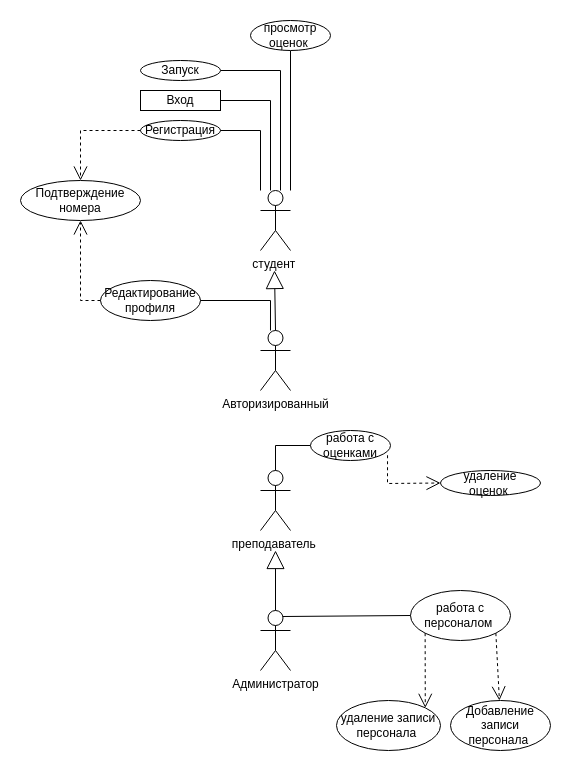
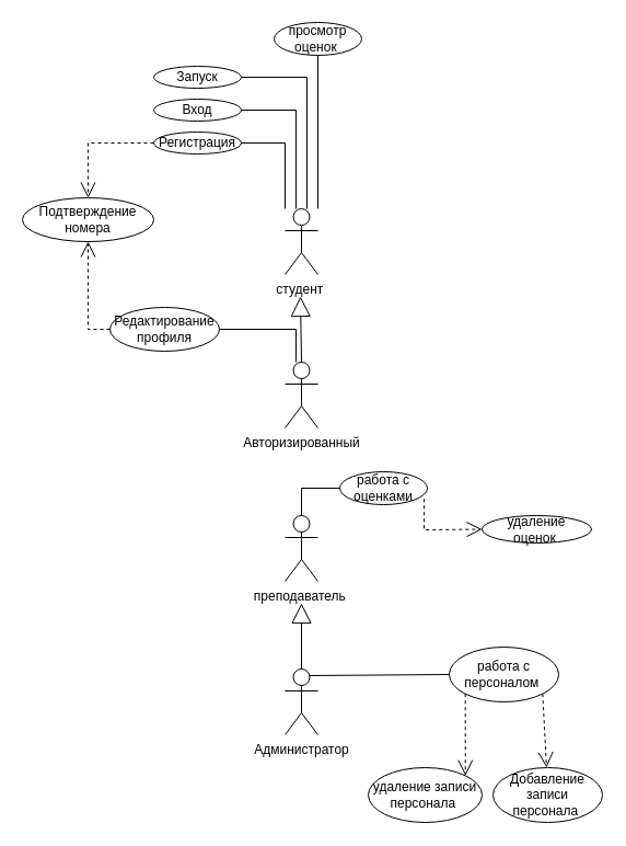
  <mxCell id="0" />
  <mxCell id="1" parent="0" />
  <mxCell id="2" value="студент&amp;nbsp;" style="shape=umlActor;verticalLabelPosition=bottom;verticalAlign=top;html=1;outlineConnect=0;" parent="1" vertex="1"><mxGeometry x="260" y="190" width="30" height="60" as="geometry" /></mxCell>
- <mxCell id="3" value="Вход" style="whiteSpace=wrap;html=1;rounded=0;" parent="1" vertex="1"><mxGeometry x="140" y="90" width="80" height="20" as="geometry" /></mxCell>
+ <mxCell id="3" value="Вход" style="ellipse;whiteSpace=wrap;html=1;" parent="1" vertex="1"><mxGeometry x="140" y="90" width="80" height="20" as="geometry" /></mxCell>
  <mxCell id="4" value="Регистрация" style="ellipse;whiteSpace=wrap;html=1;" parent="1" vertex="1"><mxGeometry x="140" y="120" width="80" height="20" as="geometry" /></mxCell>
  <mxCell id="5" value="" style="endArrow=open;endSize=12;dashed=1;html=1;rounded=0;exitX=0;exitY=0.5;exitDx=0;exitDy=0;entryX=0.5;entryY=0;entryDx=0;entryDy=0;" parent="1" source="4" target="6" edge="1"><mxGeometry width="160" relative="1" as="geometry"><mxPoint x="90" y="30" as="sourcePoint" /><mxPoint x="70" y="130" as="targetPoint" /><Array as="points"><mxPoint x="80" y="130" /></Array></mxGeometry></mxCell>
  <mxCell id="6" value="Подтверждение номера" style="ellipse;whiteSpace=wrap;html=1;" parent="1" vertex="1"><mxGeometry y="180" width="120" height="40" as="geometry" x="20" /></mxCell>
  <mxCell id="7" value="" style="endArrow=none;html=1;rounded=0;entryX=1;entryY=0.5;entryDx=0;entryDy=0;" parent="1" target="8" edge="1"><mxGeometry width="50" height="50" relative="1" as="geometry"><mxPoint x="280" y="190" as="sourcePoint" /><mxPoint x="280" y="70" as="targetPoint" /><Array as="points"><mxPoint x="280" y="70" /></Array></mxGeometry></mxCell>
  <mxCell id="8" value="Запуск" style="ellipse;whiteSpace=wrap;html=1;" parent="1" vertex="1"><mxGeometry x="140" y="60" width="80" height="20" as="geometry" /></mxCell>
  <mxCell id="9" value="" style="endArrow=none;html=1;rounded=0;entryX=0.5;entryY=1;entryDx=0;entryDy=0;" parent="1" target="12" edge="1"><mxGeometry width="50" height="50" relative="1" as="geometry"><mxPoint x="290" y="190" as="sourcePoint" /><mxPoint x="290" y="70" as="targetPoint" /></mxGeometry></mxCell>
  <mxCell id="10" value="" style="endArrow=none;html=1;rounded=0;entryX=1;entryY=0.5;entryDx=0;entryDy=0;" parent="1" target="4" edge="1"><mxGeometry width="50" height="50" relative="1" as="geometry"><mxPoint x="260" y="190" as="sourcePoint" /><mxPoint x="260" y="70" as="targetPoint" /><Array as="points"><mxPoint x="260" y="130" /></Array></mxGeometry></mxCell>
  <mxCell id="11" value="" style="endArrow=none;html=1;rounded=0;entryX=1;entryY=0.5;entryDx=0;entryDy=0;" parent="1" target="3" edge="1"><mxGeometry width="50" height="50" relative="1" as="geometry"><mxPoint x="270" y="190" as="sourcePoint" /><mxPoint x="270" y="70" as="targetPoint" /><Array as="points"><mxPoint x="270" y="100" /></Array></mxGeometry></mxCell>
  <mxCell id="12" value="просмотр оценок&amp;nbsp;" style="ellipse;whiteSpace=wrap;html=1;" parent="1" vertex="1"><mxGeometry x="250" width="80" height="30" as="geometry" y="20" /></mxCell>
  <mxCell id="13" value="Авторизированный" style="shape=umlActor;verticalLabelPosition=bottom;verticalAlign=top;html=1;outlineConnect=0;" parent="1" vertex="1"><mxGeometry x="260" y="330" width="30" height="60" as="geometry" /></mxCell>
  <mxCell id="14" value="" style="endArrow=block;endSize=16;endFill=0;html=1;rounded=0;exitX=0.5;exitY=0;exitDx=0;exitDy=0;exitPerimeter=0;" parent="1" source="13" edge="1"><mxGeometry width="160" relative="1" as="geometry"><mxPoint x="194" y="290" as="sourcePoint" /><mxPoint x="274" y="270" as="targetPoint" /></mxGeometry></mxCell>
  <mxCell id="15" value="Редактирование профиля" style="ellipse;whiteSpace=wrap;html=1;" parent="1" vertex="1"><mxGeometry x="100" y="280" width="100" height="40" as="geometry" /></mxCell>
  <mxCell id="16" value="" style="endArrow=open;endSize=12;dashed=1;html=1;rounded=0;exitX=0;exitY=0.5;exitDx=0;exitDy=0;entryX=0.5;entryY=1;entryDx=0;entryDy=0;" parent="1" source="15" target="6" edge="1"><mxGeometry width="160" relative="1" as="geometry"><mxPoint x="90" y="180" as="sourcePoint" /><mxPoint x="80" y="310" as="targetPoint" /><Array as="points"><mxPoint x="80" y="300" /></Array></mxGeometry></mxCell>
  <mxCell id="17" value="" style="endArrow=none;html=1;rounded=0;entryX=1;entryY=0.5;entryDx=0;entryDy=0;exitX=0.333;exitY=0;exitDx=0;exitDy=0;exitPerimeter=0;" parent="1" source="13" target="15" edge="1"><mxGeometry width="50" height="50" relative="1" as="geometry"><mxPoint x="270" y="320" as="sourcePoint" /><mxPoint x="250" y="200" as="targetPoint" /><Array as="points"><mxPoint x="270" y="300" /></Array></mxGeometry></mxCell>
  <mxCell id="18" value="преподаватель&amp;nbsp;" style="shape=umlActor;verticalLabelPosition=bottom;verticalAlign=top;html=1;outlineConnect=0;" parent="1" vertex="1"><mxGeometry x="260" y="470" width="30" height="60" as="geometry" /></mxCell>
  <mxCell id="19" value="" style="endArrow=none;html=1;rounded=0;exitX=0.5;exitY=0;exitDx=0;exitDy=0;exitPerimeter=0;entryX=0;entryY=0.5;entryDx=0;entryDy=0;" parent="1" source="18" target="20" edge="1"><mxGeometry width="50" height="50" relative="1" as="geometry"><mxPoint x="290" y="340" as="sourcePoint" /><mxPoint x="350" y="440" as="targetPoint" /><Array as="points"><mxPoint x="275" y="445" /></Array></mxGeometry></mxCell>
  <mxCell id="20" value="работа с оценками" style="ellipse;whiteSpace=wrap;html=1;" parent="1" vertex="1"><mxGeometry x="310" y="430" width="80" height="30" as="geometry" /></mxCell>
  <mxCell id="21" value="удаление оценок&amp;nbsp;" style="ellipse;whiteSpace=wrap;html=1;" parent="1" vertex="1"><mxGeometry x="440" y="470" width="100" height="25" as="geometry" /></mxCell>
  <mxCell id="22" value="" style="endArrow=open;endSize=12;dashed=1;html=1;rounded=0;entryX=0;entryY=0.5;entryDx=0;entryDy=0;exitX=0.963;exitY=0.825;exitDx=0;exitDy=0;exitPerimeter=0;" parent="1" source="20" target="21" edge="1"><mxGeometry width="160" relative="1" as="geometry"><mxPoint x="388.459" y="465.541" as="sourcePoint" /><mxPoint x="440" y="575" as="targetPoint" /><Array as="points"><mxPoint x="387" y="483" /></Array></mxGeometry></mxCell>
  <mxCell id="23" value="Администратор" style="shape=umlActor;verticalLabelPosition=bottom;verticalAlign=top;html=1;outlineConnect=0;" parent="1" vertex="1"><mxGeometry x="260" y="610" width="30" height="60" as="geometry" /></mxCell>
  <mxCell id="24" value="" style="endArrow=block;endSize=16;endFill=0;html=1;rounded=0;exitX=0.5;exitY=0;exitDx=0;exitDy=0;exitPerimeter=0;" parent="1" source="23" edge="1"><mxGeometry width="160" relative="1" as="geometry"><mxPoint x="274" y="580" as="sourcePoint" /><mxPoint x="275" y="550" as="targetPoint" /><Array as="points" /></mxGeometry></mxCell>
  <mxCell id="25" value="работа с персоналом&amp;nbsp;" style="ellipse;whiteSpace=wrap;html=1;" parent="1" vertex="1"><mxGeometry x="410" y="590" width="100" height="50" as="geometry" /></mxCell>
  <mxCell id="26" value="" style="endArrow=none;html=1;rounded=0;exitX=0.75;exitY=0.1;exitDx=0;exitDy=0;exitPerimeter=0;entryX=0;entryY=0.5;entryDx=0;entryDy=0;" parent="1" source="23" target="25" edge="1"><mxGeometry width="50" height="50" relative="1" as="geometry"><mxPoint x="289.71" y="479.94" as="sourcePoint" /><mxPoint x="320" y="455" as="targetPoint" /></mxGeometry></mxCell>
  <mxCell id="27" value="Добавление записи персонала&amp;nbsp;" style="ellipse;whiteSpace=wrap;html=1;" parent="1" vertex="1"><mxGeometry x="450" y="700" width="100" height="50" as="geometry" /></mxCell>
  <mxCell id="28" value="удаление записи персонала&amp;nbsp;" style="ellipse;whiteSpace=wrap;html=1;" parent="1" vertex="1"><mxGeometry x="336" y="700" width="104" height="50" as="geometry" /></mxCell>
  <mxCell id="29" value="" style="endArrow=open;endSize=12;dashed=1;html=1;rounded=0;entryX=1;entryY=0;entryDx=0;entryDy=0;exitX=0;exitY=1;exitDx=0;exitDy=0;" parent="1" source="25" target="28" edge="1"><mxGeometry width="160" relative="1" as="geometry"><mxPoint y="602" as="sourcePoint" x="20" /><mxPoint x="70" y="604.5" as="targetPoint" /></mxGeometry></mxCell>
  <mxCell id="30" value="" style="endArrow=open;endSize=12;dashed=1;html=1;rounded=0;exitX=1;exitY=1;exitDx=0;exitDy=0;" parent="1" source="25" target="27" edge="1"><mxGeometry width="160" relative="1" as="geometry"><mxPoint x="350" y="560" as="sourcePoint" /><mxPoint x="310" y="590" as="targetPoint" /></mxGeometry></mxCell>
